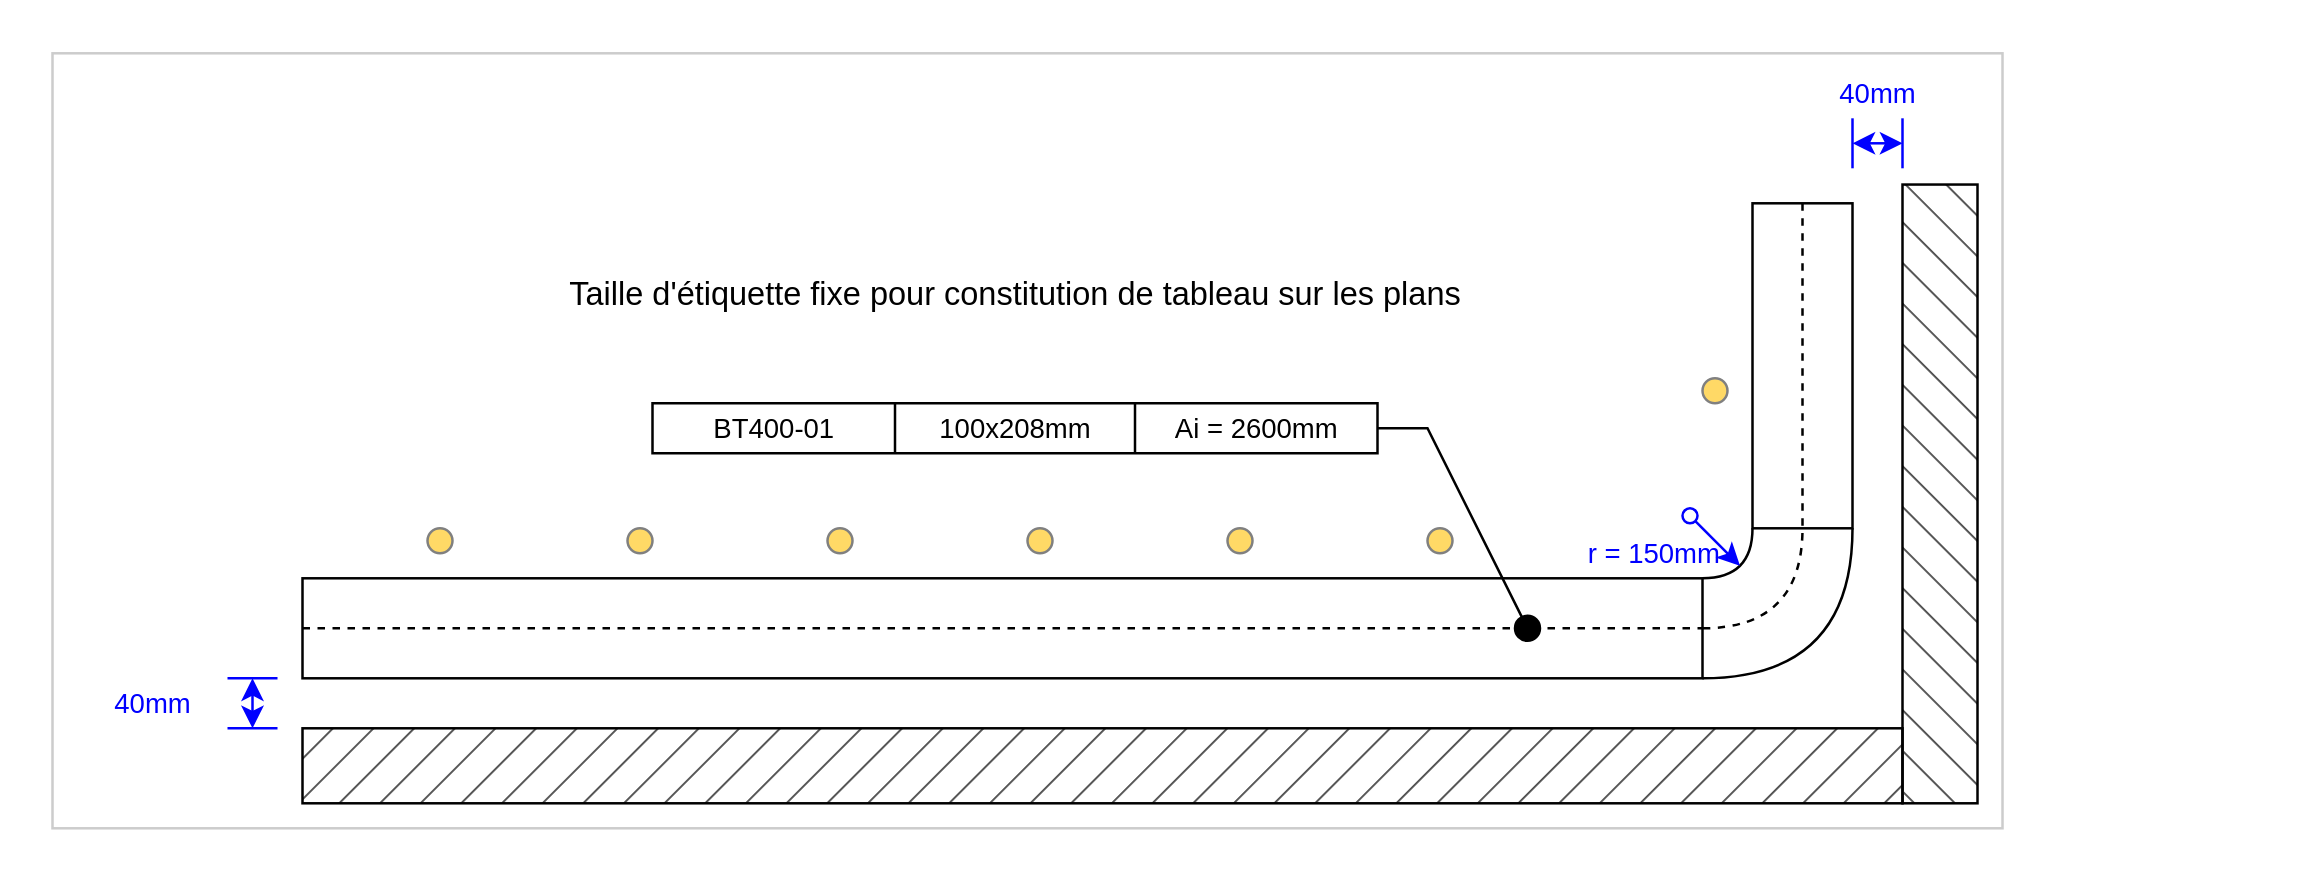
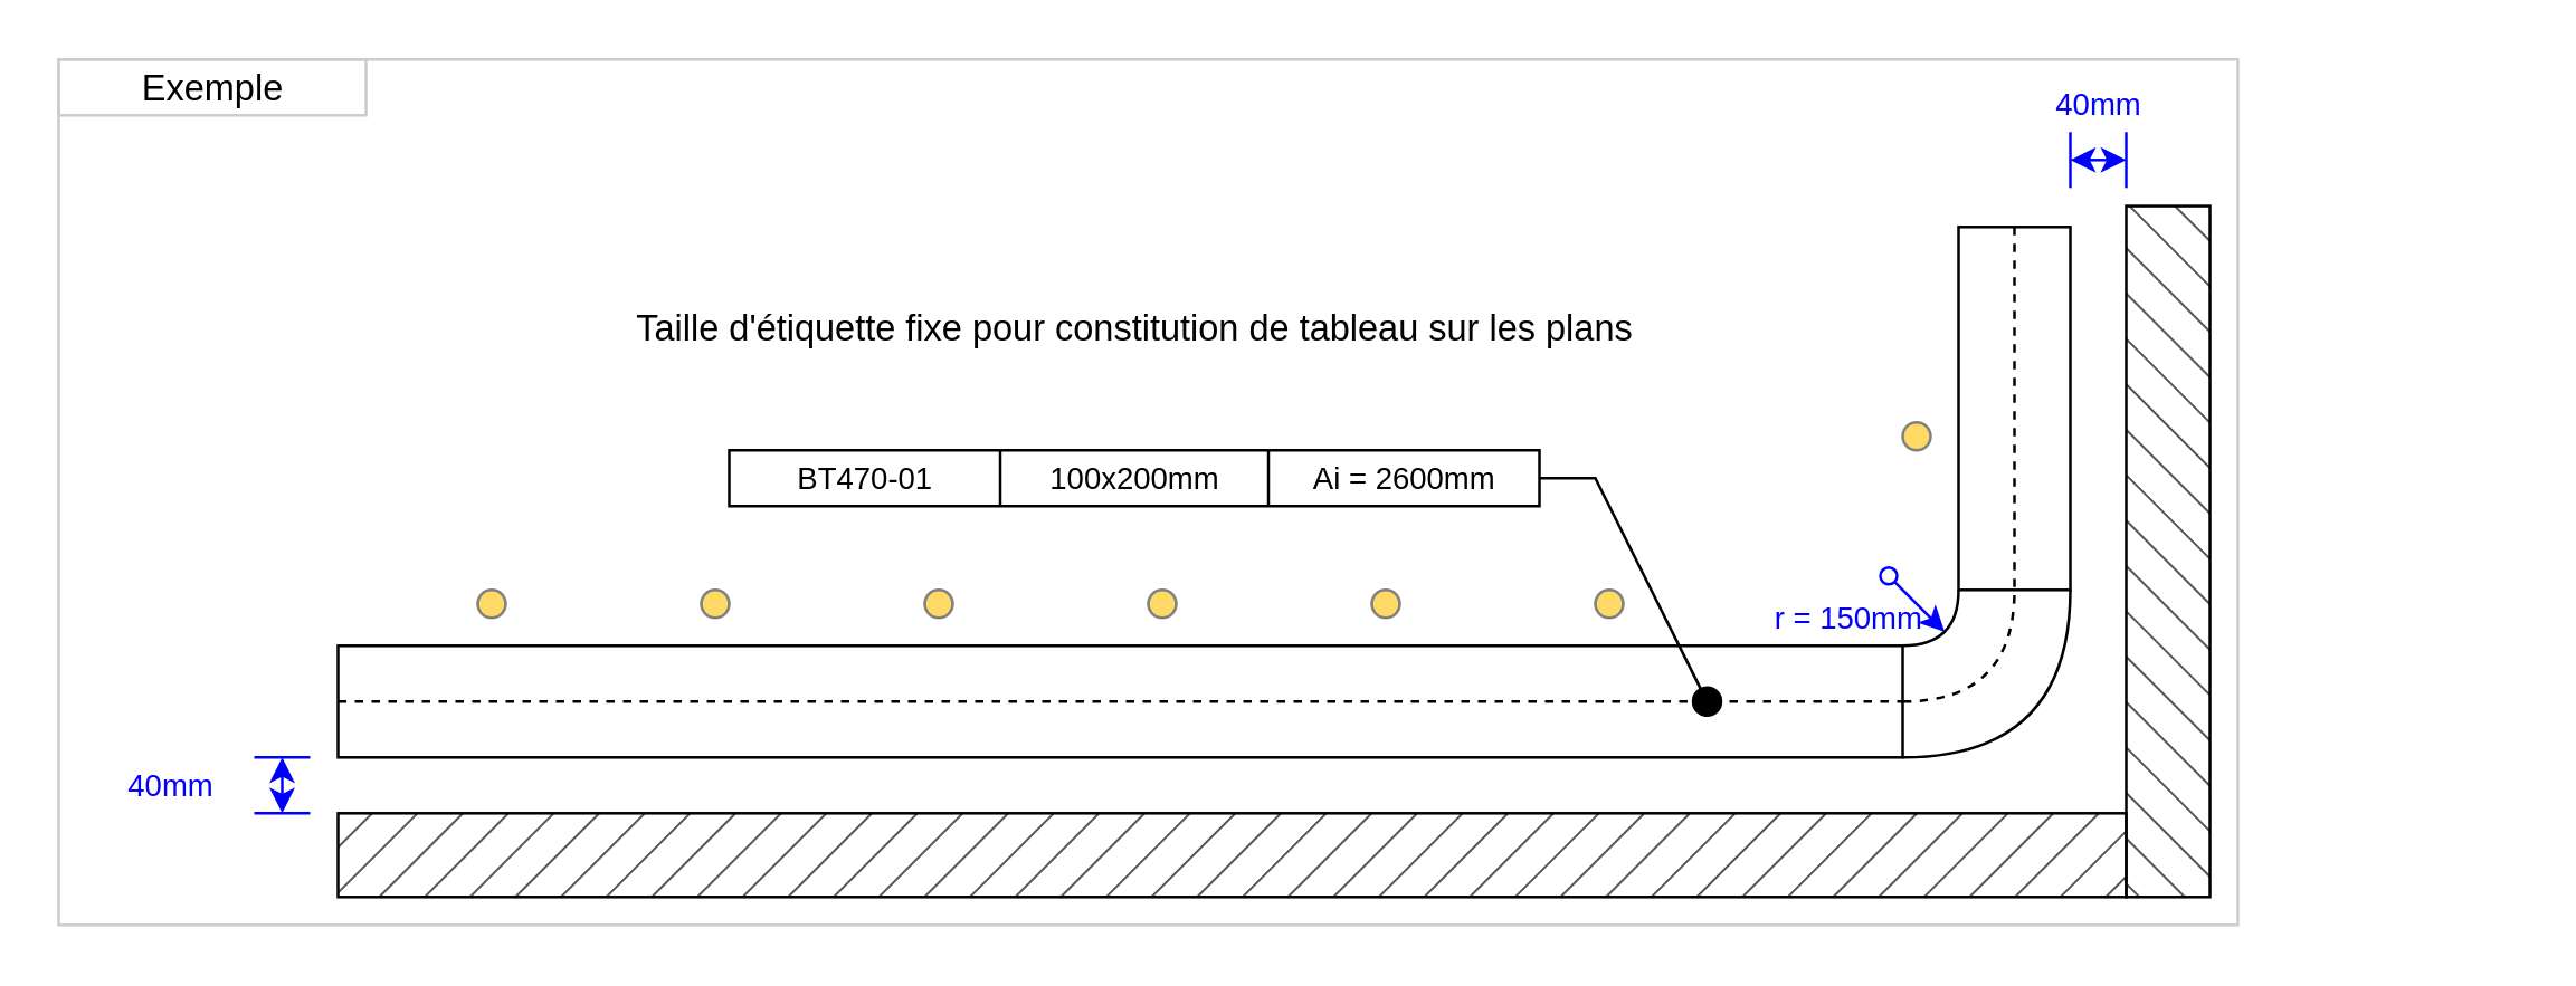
  <mxCell id="0" />
  <mxCell id="1" parent="0" />
  <mxCell id="2" value="" style="group" connectable="0" vertex="1" parent="1"><mxGeometry x="20.5" y="20.719" width="780" height="310" as="geometry" /></mxCell>
  <mxCell id="3" value="" style="rounded=0;whiteSpace=wrap;html=1;labelBackgroundColor=default;fillStyle=solid;strokeColor=#CCCCCC;fontSize=11;fontColor=#0000FF;fillColor=none;" vertex="1" parent="2"><mxGeometry width="780" height="310" as="geometry" /></mxCell>
  <mxCell id="4" value="" style="rounded=0;whiteSpace=wrap;html=1;labelBackgroundColor=default;fontSize=32;fillColor=none;" vertex="1" parent="2"><mxGeometry x="100" y="210" width="560" height="40" as="geometry" /></mxCell>
  <mxCell id="5" value="" style="endArrow=none;html=1;rounded=0;labelBackgroundColor=none;fontSize=32;entryX=1;entryY=0.5;entryDx=0;entryDy=0;exitX=0;exitY=0.5;exitDx=0;exitDy=0;dashed=1;" edge="1" parent="2" source="4" target="4"><mxGeometry width="50" height="50" relative="1" as="geometry"><mxPoint x="210" y="-50" as="sourcePoint" /><mxPoint x="260" y="-100" as="targetPoint" /></mxGeometry></mxCell>
  <mxCell id="6" value="" style="endArrow=oval;html=1;rounded=0;labelBackgroundColor=none;fontSize=32;exitX=1;exitY=0.5;exitDx=0;exitDy=0;endFill=1;startSize=6;endSize=10;" edge="1" parent="2" source="34"><mxGeometry width="50" height="50" relative="1" as="geometry"><mxPoint x="210" y="-50" as="sourcePoint" /><mxPoint x="590" y="230" as="targetPoint" /><Array as="points"><mxPoint x="550" y="150" /></Array></mxGeometry></mxCell>
  <mxCell id="7" value="Taille d'étiquette fixe pour constitution de tableau sur les plans" style="text;html=1;strokeColor=none;fillColor=none;align=center;verticalAlign=middle;whiteSpace=wrap;rounded=0;fontSize=13;" vertex="1" parent="2"><mxGeometry x="205" y="86" width="360" height="20" as="geometry" /></mxCell>
  <mxCell id="8" value="" style="rounded=0;whiteSpace=wrap;html=1;labelBackgroundColor=default;fontSize=16;fillStyle=hatch;fillColor=#4D4D4D;" vertex="1" parent="2"><mxGeometry x="100" y="270" width="640" height="30" as="geometry" /></mxCell>
  <mxCell id="9" value="" style="endArrow=classic;startArrow=classic;html=1;rounded=0;labelBackgroundColor=none;fontSize=16;startSize=6;endSize=6;fontColor=#0000FF;strokeColor=#0000FF;" edge="1" parent="2"><mxGeometry width="50" height="50" relative="1" as="geometry"><mxPoint x="80" y="270" as="sourcePoint" /><mxPoint x="80" y="250" as="targetPoint" /></mxGeometry></mxCell>
  <mxCell id="10" value="" style="endArrow=none;html=1;rounded=0;labelBackgroundColor=none;fontSize=16;startSize=6;endSize=6;fontColor=#0000FF;strokeColor=#0000FF;" edge="1" parent="2"><mxGeometry width="50" height="50" relative="1" as="geometry"><mxPoint x="90" y="250" as="sourcePoint" /><mxPoint x="70" y="250" as="targetPoint" /></mxGeometry></mxCell>
  <mxCell id="11" value="" style="endArrow=none;html=1;rounded=0;labelBackgroundColor=none;fontSize=16;startSize=6;endSize=6;fontColor=#0000FF;strokeColor=#0000FF;" edge="1" parent="2"><mxGeometry width="50" height="50" relative="1" as="geometry"><mxPoint x="90" y="270" as="sourcePoint" /><mxPoint x="70" y="270" as="targetPoint" /></mxGeometry></mxCell>
  <mxCell id="12" value="40mm" style="text;html=1;strokeColor=none;fillColor=none;align=center;verticalAlign=middle;whiteSpace=wrap;rounded=0;fontSize=11;fontColor=#0000FF;" vertex="1" parent="2"><mxGeometry x="10" y="250" width="60" height="20" as="geometry" /></mxCell>
  <mxCell id="13" value="" style="ellipse;whiteSpace=wrap;html=1;aspect=fixed;labelBackgroundColor=default;fillStyle=solid;fontSize=16;fillColor=#FFD966;strokeColor=#808080;" vertex="1" parent="2"><mxGeometry x="150" y="190" width="10" height="10" as="geometry" /></mxCell>
  <mxCell id="14" value="" style="ellipse;whiteSpace=wrap;html=1;aspect=fixed;labelBackgroundColor=default;fillStyle=solid;fontSize=16;fillColor=#FFD966;strokeColor=#808080;" vertex="1" parent="2"><mxGeometry x="230" y="190" width="10" height="10" as="geometry" /></mxCell>
  <mxCell id="15" value="" style="ellipse;whiteSpace=wrap;html=1;aspect=fixed;labelBackgroundColor=default;fillStyle=solid;fontSize=16;fillColor=#FFD966;strokeColor=#808080;" vertex="1" parent="2"><mxGeometry x="310" y="190" width="10" height="10" as="geometry" /></mxCell>
  <mxCell id="16" value="" style="ellipse;whiteSpace=wrap;html=1;aspect=fixed;labelBackgroundColor=default;fillStyle=solid;fontSize=16;fillColor=#FFD966;strokeColor=#808080;" vertex="1" parent="2"><mxGeometry x="390" y="190" width="10" height="10" as="geometry" /></mxCell>
  <mxCell id="17" value="" style="ellipse;whiteSpace=wrap;html=1;aspect=fixed;labelBackgroundColor=default;fillStyle=solid;fontSize=16;fillColor=#FFD966;strokeColor=#808080;" vertex="1" parent="2"><mxGeometry x="470" y="190" width="10" height="10" as="geometry" /></mxCell>
  <mxCell id="18" value="" style="rounded=0;whiteSpace=wrap;html=1;labelBackgroundColor=default;fontSize=32;rotation=90;fillColor=none;" vertex="1" parent="2"><mxGeometry x="635" y="105" width="130" height="40" as="geometry" /></mxCell>
  <mxCell id="19" value="" style="endArrow=none;html=1;rounded=0;labelBackgroundColor=none;fontSize=32;entryX=1;entryY=0.5;entryDx=0;entryDy=0;exitX=0;exitY=0.5;exitDx=0;exitDy=0;dashed=1;" edge="1" parent="2" source="18" target="18"><mxGeometry width="50" height="50" relative="1" as="geometry"><mxPoint x="341" y="-230" as="sourcePoint" /><mxPoint x="391" y="-280" as="targetPoint" /></mxGeometry></mxCell>
  <mxCell id="20" value="" style="endArrow=none;html=1;rounded=0;labelBackgroundColor=none;fontSize=13;startSize=6;endSize=6;entryX=1;entryY=1;entryDx=0;entryDy=0;exitX=1;exitY=0;exitDx=0;exitDy=0;edgeStyle=orthogonalEdgeStyle;curved=1;" edge="1" parent="2" source="4" target="18"><mxGeometry width="50" height="50" relative="1" as="geometry"><mxPoint x="640" y="220" as="sourcePoint" /><mxPoint x="690" y="170" as="targetPoint" /><Array as="points"><mxPoint x="680" y="210" /></Array></mxGeometry></mxCell>
  <mxCell id="21" value="" style="endArrow=none;html=1;rounded=0;labelBackgroundColor=none;fontSize=13;startSize=6;endSize=6;entryX=1;entryY=0;entryDx=0;entryDy=0;exitX=1;exitY=0;exitDx=0;exitDy=0;edgeStyle=orthogonalEdgeStyle;curved=1;" edge="1" parent="2" target="18"><mxGeometry width="50" height="50" relative="1" as="geometry"><mxPoint x="660" y="250" as="sourcePoint" /><mxPoint x="680" y="230" as="targetPoint" /><Array as="points"><mxPoint x="720" y="250" /></Array></mxGeometry></mxCell>
  <mxCell id="22" value="" style="endArrow=none;html=1;rounded=0;labelBackgroundColor=none;fontSize=13;startSize=6;endSize=6;entryX=1;entryY=0.5;entryDx=0;entryDy=0;exitX=1;exitY=0;exitDx=0;exitDy=0;edgeStyle=orthogonalEdgeStyle;curved=1;dashed=1;" edge="1" parent="2" target="18"><mxGeometry width="50" height="50" relative="1" as="geometry"><mxPoint x="660" y="230" as="sourcePoint" /><mxPoint x="680" y="210" as="targetPoint" /><Array as="points"><mxPoint x="700" y="230" /></Array></mxGeometry></mxCell>
  <mxCell id="23" value="" style="rounded=0;whiteSpace=wrap;html=1;labelBackgroundColor=default;fontSize=16;fillStyle=hatch;fillColor=#4D4D4D;rotation=90;" vertex="1" parent="2"><mxGeometry x="631.25" y="161.25" width="247.5" height="30" as="geometry" /></mxCell>
  <mxCell id="24" value="" style="ellipse;whiteSpace=wrap;html=1;aspect=fixed;labelBackgroundColor=default;fillStyle=solid;fontSize=16;fillColor=#FFD966;strokeColor=#808080;" vertex="1" parent="2"><mxGeometry x="550" y="190" width="10" height="10" as="geometry" /></mxCell>
  <mxCell id="25" value="" style="ellipse;whiteSpace=wrap;html=1;aspect=fixed;labelBackgroundColor=default;fillStyle=solid;fontSize=16;fillColor=#FFD966;strokeColor=#808080;" vertex="1" parent="2"><mxGeometry x="660" y="130" width="10" height="10" as="geometry" /></mxCell>
  <mxCell id="26" value="r = 150mm" style="endArrow=classic;html=1;rounded=0;labelBackgroundColor=none;strokeColor=#0000FF;fontSize=11;startSize=6;endSize=6;startArrow=oval;startFill=0;fontColor=#0000FF;" edge="1" parent="2"><mxGeometry x="-1" y="-21" width="50" height="50" relative="1" as="geometry"><mxPoint x="655" y="185" as="sourcePoint" /><mxPoint x="675" y="205" as="targetPoint" /><mxPoint as="offset" /></mxGeometry></mxCell>
  <mxCell id="27" value="40mm" style="text;html=1;strokeColor=none;fillColor=none;align=center;verticalAlign=middle;whiteSpace=wrap;rounded=0;fontSize=11;fontColor=#0000FF;" vertex="1" parent="2"><mxGeometry x="700" y="6" width="60" height="20" as="geometry" /></mxCell>
  <mxCell id="28" value="" style="group;rotation=90;" connectable="0" vertex="1" parent="2"><mxGeometry x="720" y="26" width="20" height="20" as="geometry" /></mxCell>
  <mxCell id="29" value="" style="endArrow=classic;startArrow=classic;html=1;rounded=0;labelBackgroundColor=none;fontSize=16;startSize=6;endSize=6;fontColor=#0000FF;strokeColor=#0000FF;" edge="1" parent="28"><mxGeometry width="50" height="50" relative="1" as="geometry"><mxPoint y="10" as="sourcePoint" /><mxPoint x="20" y="10" as="targetPoint" /></mxGeometry></mxCell>
  <mxCell id="30" value="" style="endArrow=none;html=1;rounded=0;labelBackgroundColor=none;fontSize=16;startSize=6;endSize=6;fontColor=#0000FF;strokeColor=#0000FF;" edge="1" parent="28"><mxGeometry width="50" height="50" relative="1" as="geometry"><mxPoint x="20" y="20" as="sourcePoint" /><mxPoint x="20" as="targetPoint" /></mxGeometry></mxCell>
  <mxCell id="31" value="" style="endArrow=none;html=1;rounded=0;labelBackgroundColor=none;fontSize=16;startSize=6;endSize=6;fontColor=#0000FF;strokeColor=#0000FF;" edge="1" parent="28"><mxGeometry width="50" height="50" relative="1" as="geometry"><mxPoint y="20" as="sourcePoint" /><mxPoint as="targetPoint" /></mxGeometry></mxCell>
+ <mxCell id="32" value="Exemple" style="text;html=1;strokeColor=#CCCCCC;fillColor=none;align=center;verticalAlign=middle;whiteSpace=wrap;rounded=0;fontSize=13;" vertex="1" parent="2"><mxGeometry width="110" height="20" as="geometry" /></mxCell>
  <mxCell id="33" value="" style="shape=table;startSize=0;container=1;collapsible=0;childLayout=tableLayout;fontSize=11;labelBackgroundColor=default;" vertex="1" parent="1"><mxGeometry x="260.5" y="160.719" width="290" height="20" as="geometry" /></mxCell>
  <mxCell id="34" value="" style="shape=tableRow;horizontal=0;startSize=0;swimlaneHead=0;swimlaneBody=0;strokeColor=inherit;top=0;left=0;bottom=0;right=0;collapsible=0;dropTarget=0;fillColor=none;points=[[0,0.5],[1,0.5]];portConstraint=eastwest;fontSize=11;labelBackgroundColor=default;" vertex="1" parent="33"><mxGeometry width="290" height="20" as="geometry" /></mxCell>
- <mxCell id="35" value="BT400-01" style="shape=partialRectangle;html=1;whiteSpace=wrap;connectable=0;strokeColor=inherit;overflow=hidden;fillColor=none;top=0;left=0;bottom=0;right=0;pointerEvents=1;fontSize=11;labelBackgroundColor=default;" vertex="1" parent="34"><mxGeometry width="97" height="20" as="geometry"><mxRectangle width="97" height="20" as="alternateBounds" /></mxGeometry></mxCell>
- <mxCell id="36" value="100x208mm" style="shape=partialRectangle;html=1;whiteSpace=wrap;connectable=0;strokeColor=inherit;overflow=hidden;fillColor=none;top=0;left=0;bottom=0;right=0;pointerEvents=1;fontSize=11;labelBackgroundColor=default;" vertex="1" parent="34"><mxGeometry x="97" width="96" height="20" as="geometry"><mxRectangle width="96" height="20" as="alternateBounds" /></mxGeometry></mxCell>
+ <mxCell id="35" value="BT470-01" style="shape=partialRectangle;html=1;whiteSpace=wrap;connectable=0;strokeColor=inherit;overflow=hidden;fillColor=none;top=0;left=0;bottom=0;right=0;pointerEvents=1;fontSize=11;labelBackgroundColor=default;" vertex="1" parent="34"><mxGeometry width="97" height="20" as="geometry"><mxRectangle width="97" height="20" as="alternateBounds" /></mxGeometry></mxCell>
+ <mxCell id="36" value="100x200mm" style="shape=partialRectangle;html=1;whiteSpace=wrap;connectable=0;strokeColor=inherit;overflow=hidden;fillColor=none;top=0;left=0;bottom=0;right=0;pointerEvents=1;fontSize=11;labelBackgroundColor=default;" vertex="1" parent="34"><mxGeometry x="97" width="96" height="20" as="geometry"><mxRectangle width="96" height="20" as="alternateBounds" /></mxGeometry></mxCell>
  <mxCell id="37" value="Ai = 2600mm" style="shape=partialRectangle;html=1;whiteSpace=wrap;connectable=0;strokeColor=inherit;overflow=hidden;fillColor=none;top=0;left=0;bottom=0;right=0;pointerEvents=1;fontSize=11;labelBackgroundColor=default;" vertex="1" parent="34"><mxGeometry x="193" width="97" height="20" as="geometry"><mxRectangle width="97" height="20" as="alternateBounds" /></mxGeometry></mxCell>
